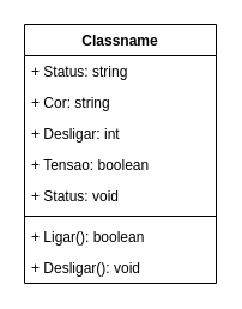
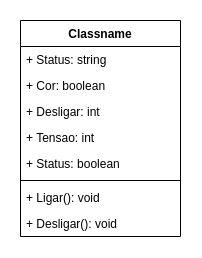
  <mxCell id="0" />
  <mxCell id="1" parent="0" />
  <mxCell id="2" value="Classname" style="swimlane;fontStyle=1;align=center;verticalAlign=top;childLayout=stackLayout;horizontal=1;startSize=26;horizontalStack=0;resizeParent=1;resizeParentMax=0;resizeLast=0;collapsible=1;marginBottom=0;whiteSpace=wrap;html=1;" vertex="1" parent="1"><mxGeometry x="20" y="20" width="160" height="216" as="geometry" /></mxCell>
  <mxCell id="3" value="+ Status: string&lt;div&gt;&lt;br&gt;&lt;/div&gt;" style="text;strokeColor=none;fillColor=none;align=left;verticalAlign=top;spacingLeft=4;spacingRight=4;overflow=hidden;rotatable=0;points=[[0,0.5],[1,0.5]];portConstraint=eastwest;whiteSpace=wrap;html=1;" vertex="1" parent="2"><mxGeometry y="26" width="160" height="26" as="geometry" /></mxCell>
- <mxCell id="4" value="+ Cor: string&lt;div&gt;&lt;br&gt;&lt;/div&gt;" style="text;strokeColor=none;fillColor=none;align=left;verticalAlign=top;spacingLeft=4;spacingRight=4;overflow=hidden;rotatable=0;points=[[0,0.5],[1,0.5]];portConstraint=eastwest;whiteSpace=wrap;html=1;" vertex="1" parent="2"><mxGeometry y="52" width="160" height="26" as="geometry" /></mxCell>
+ <mxCell id="4" value="+ Cor: boolean&lt;div&gt;&lt;br&gt;&lt;/div&gt;" style="text;strokeColor=none;fillColor=none;align=left;verticalAlign=top;spacingLeft=4;spacingRight=4;overflow=hidden;rotatable=0;points=[[0,0.5],[1,0.5]];portConstraint=eastwest;whiteSpace=wrap;html=1;" vertex="1" parent="2"><mxGeometry y="52" width="160" height="26" as="geometry" /></mxCell>
  <mxCell id="5" value="+ Desligar: int&lt;div&gt;&lt;br&gt;&lt;/div&gt;" style="text;strokeColor=none;fillColor=none;align=left;verticalAlign=top;spacingLeft=4;spacingRight=4;overflow=hidden;rotatable=0;points=[[0,0.5],[1,0.5]];portConstraint=eastwest;whiteSpace=wrap;html=1;" vertex="1" parent="2"><mxGeometry y="78" width="160" height="26" as="geometry" /></mxCell>
- <mxCell id="6" value="+ Tensao: boolean&lt;div&gt;&lt;br&gt;&lt;/div&gt;" style="text;strokeColor=none;fillColor=none;align=left;verticalAlign=top;spacingLeft=4;spacingRight=4;overflow=hidden;rotatable=0;points=[[0,0.5],[1,0.5]];portConstraint=eastwest;whiteSpace=wrap;html=1;" vertex="1" parent="2"><mxGeometry y="104" width="160" height="26" as="geometry" /></mxCell>
- <mxCell id="7" value="+ Status: void&lt;div&gt;&lt;br&gt;&lt;/div&gt;" style="text;strokeColor=none;fillColor=none;align=left;verticalAlign=top;spacingLeft=4;spacingRight=4;overflow=hidden;rotatable=0;points=[[0,0.5],[1,0.5]];portConstraint=eastwest;whiteSpace=wrap;html=1;" vertex="1" parent="2"><mxGeometry y="130" width="160" height="26" as="geometry" /></mxCell>
+ <mxCell id="6" value="+ Tensao: int&lt;div&gt;&lt;br&gt;&lt;/div&gt;" style="text;strokeColor=none;fillColor=none;align=left;verticalAlign=top;spacingLeft=4;spacingRight=4;overflow=hidden;rotatable=0;points=[[0,0.5],[1,0.5]];portConstraint=eastwest;whiteSpace=wrap;html=1;" vertex="1" parent="2"><mxGeometry y="104" width="160" height="26" as="geometry" /></mxCell>
+ <mxCell id="7" value="+ Status: boolean&lt;div&gt;&lt;br&gt;&lt;/div&gt;" style="text;strokeColor=none;fillColor=none;align=left;verticalAlign=top;spacingLeft=4;spacingRight=4;overflow=hidden;rotatable=0;points=[[0,0.5],[1,0.5]];portConstraint=eastwest;whiteSpace=wrap;html=1;" vertex="1" parent="2"><mxGeometry y="130" width="160" height="26" as="geometry" /></mxCell>
  <mxCell id="8" value="" style="line;strokeWidth=1;fillColor=none;align=left;verticalAlign=middle;spacingTop=-1;spacingLeft=3;spacingRight=3;rotatable=0;labelPosition=right;points=[];portConstraint=eastwest;strokeColor=inherit;" vertex="1" parent="2"><mxGeometry y="156" width="160" height="8" as="geometry" /></mxCell>
- <mxCell id="9" value="+ Ligar(): boolean" style="text;strokeColor=none;fillColor=none;align=left;verticalAlign=top;spacingLeft=4;spacingRight=4;overflow=hidden;rotatable=0;points=[[0,0.5],[1,0.5]];portConstraint=eastwest;whiteSpace=wrap;html=1;" vertex="1" parent="2"><mxGeometry y="164" width="160" height="26" as="geometry" /></mxCell>
+ <mxCell id="9" value="+ Ligar(): void" style="text;strokeColor=none;fillColor=none;align=left;verticalAlign=top;spacingLeft=4;spacingRight=4;overflow=hidden;rotatable=0;points=[[0,0.5],[1,0.5]];portConstraint=eastwest;whiteSpace=wrap;html=1;" vertex="1" parent="2"><mxGeometry y="164" width="160" height="26" as="geometry" /></mxCell>
  <mxCell id="10" value="+ Desligar(): void" style="text;strokeColor=none;fillColor=none;align=left;verticalAlign=top;spacingLeft=4;spacingRight=4;overflow=hidden;rotatable=0;points=[[0,0.5],[1,0.5]];portConstraint=eastwest;whiteSpace=wrap;html=1;" vertex="1" parent="2"><mxGeometry y="190" width="160" height="26" as="geometry" /></mxCell>
